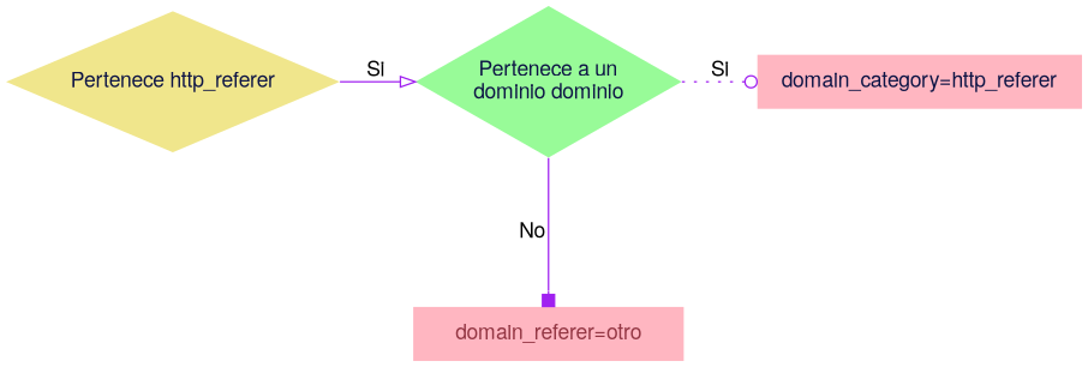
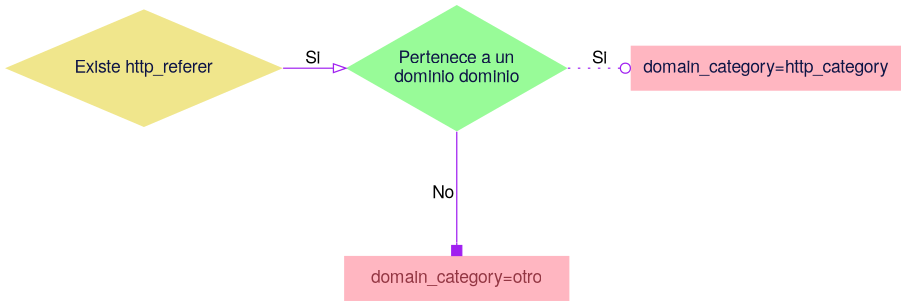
  digraph {
    fontname="Helvetica,Arial,sans-serif"
    newrank=true
    nodesep=0.7
    rankdir=LR
    ranksep=0.5
    node [fillcolor=lightpink fontcolor="#0d1445" fontname="Helvetica,Arial,sans-serif" penwidth=0 shape=diamond style=filled]
    edge [color=purple fontname="Helvetica,Arial,sans-serif" style=solid]
-   n1 [fillcolor=khaki height=1.3 label="Pertenece http_referer"]
-   n2 [fontcolor="#933643" label="domain_referer=otro" shape=rect width=2.5]
+   n1 [fillcolor=khaki height=1.3 label="Existe http_referer"]
+   n2 [fontcolor="#933643" label="domain_category=otro" shape=rect width=2.5]
    n3 [fillcolor=palegreen height=1.4 label="Pertenece a un\ndominio dominio"]
-   n4 [label="domain_category=http_referer" shape=rect width=3]
+   n4 [label="domain_category=http_category" shape=rect width=3]
    subgraph sub_1 {
      rank=same
      n1
    }
    subgraph sub_2 {
      rank=same
      n2
      n3
    }
    subgraph sub_3 {
      rank=same
      n4
    }
    n1 -> n3 [arrowhead=onormal label=Si]
    n3 -> n2 [arrowhead=box label=No]
    n3 -> n4 [arrowhead=odot label=Si style=dotted]
  }
